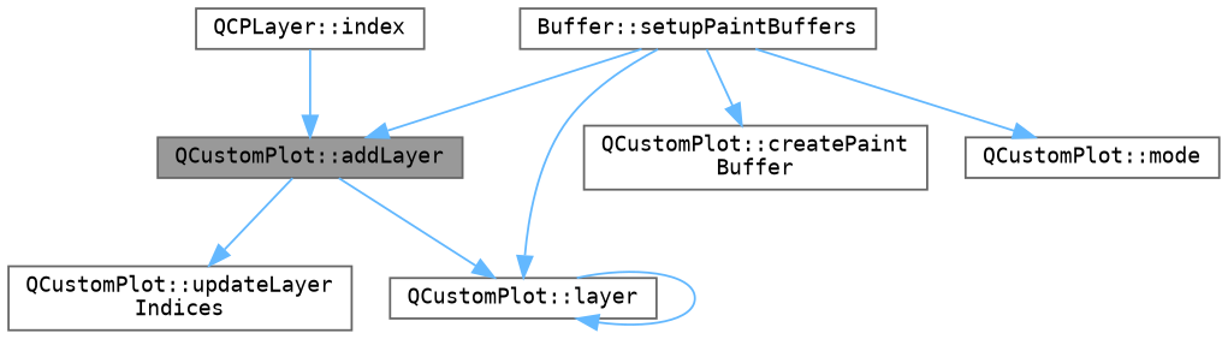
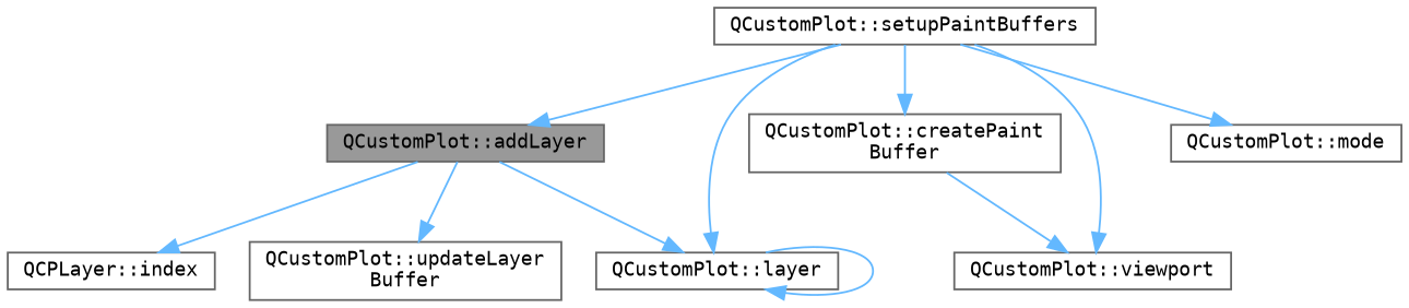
  digraph {
    fontname="DejaVu Sans Mono"
    rankdir=TB
    node [color=grey40 fillcolor=white fontname="DejaVu Sans Mono" fontsize=10 shape=box style=filled]
    edge [color=steelblue1 fontname="DejaVu Sans Mono" fontsize=10 labelfontname=Helvetica labelfontsize=10 style=solid]
    n1 [color=gray40 fillcolor=grey60 fontcolor=black height=0.2 label="QCustomPlot::addLayer" width=0.4]
    n2 [height=0.2 label="QCPLayer::index" width=0.4]
    n3 [height=0.2 label="QCustomPlot::layer" width=0.4]
-   n4 [height=0.2 label="QCustomPlot::updateLayer\lIndices" width=0.4]
-   n5 [height=0.2 label="Buffer::setupPaintBuffers" width=0.4]
+   n4 [height=0.2 label="QCustomPlot::updateLayer\lBuffer" width=0.4]
+   n5 [height=0.2 label="QCustomPlot::setupPaintBuffers" width=0.4]
    n6 [height=0.2 label="QCustomPlot::createPaint\lBuffer" width=0.4]
+   n7 [height=0.2 label="QCustomPlot::viewport" width=0.4]
    n8 [height=0.2 label="QCustomPlot::mode" width=0.4]
-   n2 -> n1
+   n1 -> n2
    n1 -> n3
    n1 -> n4
    n3 -> n3
    n5 -> n1
    n5 -> n3
    n5 -> n6
+   n5 -> n7
    n5 -> n8
+   n6 -> n7
  }
